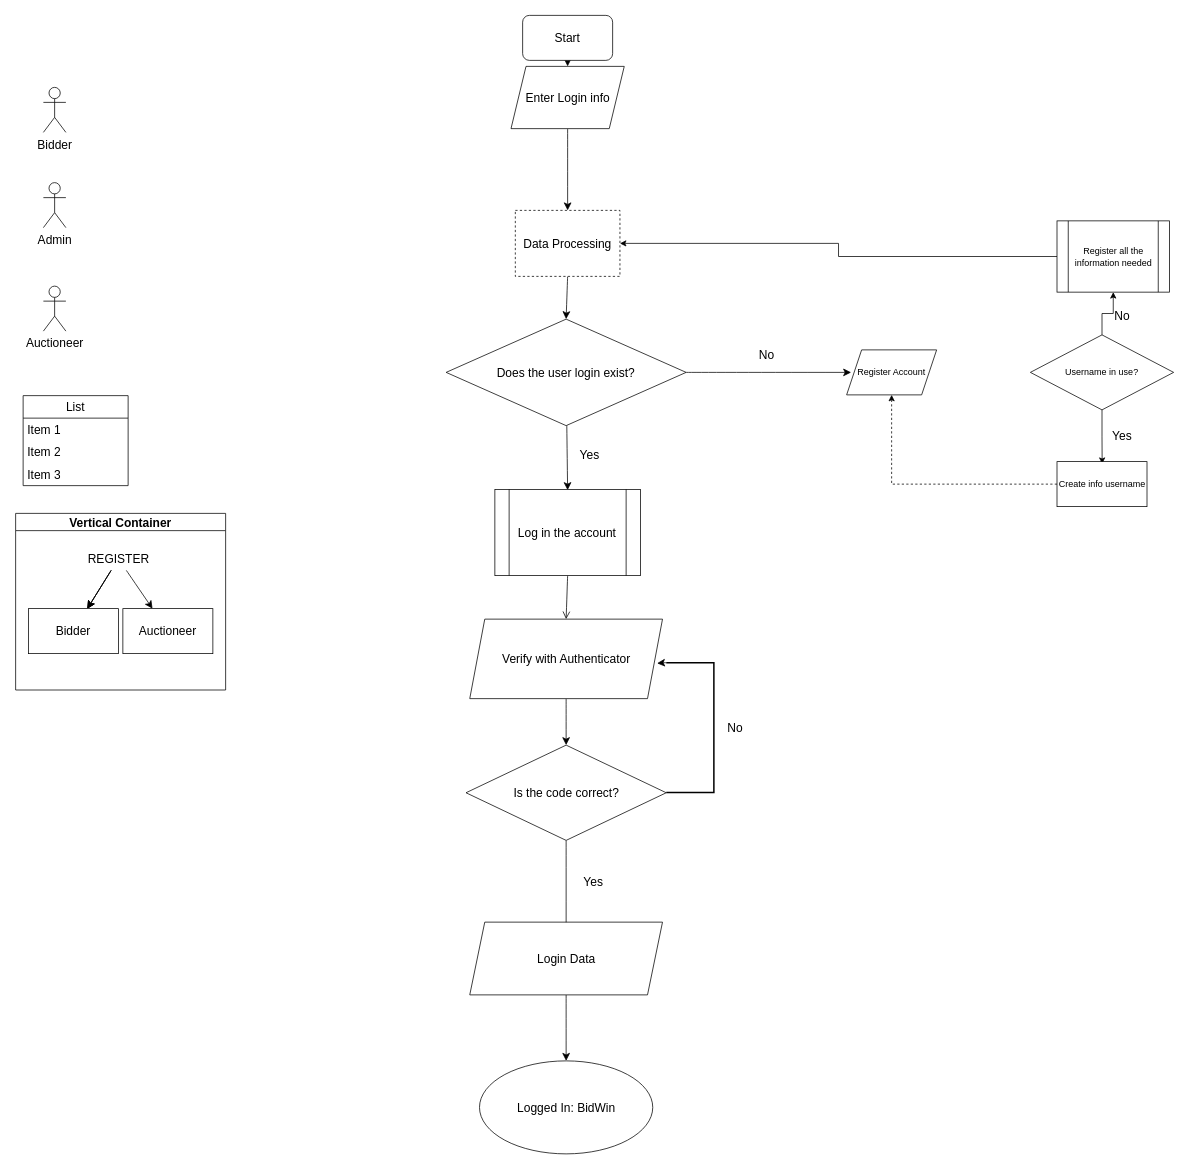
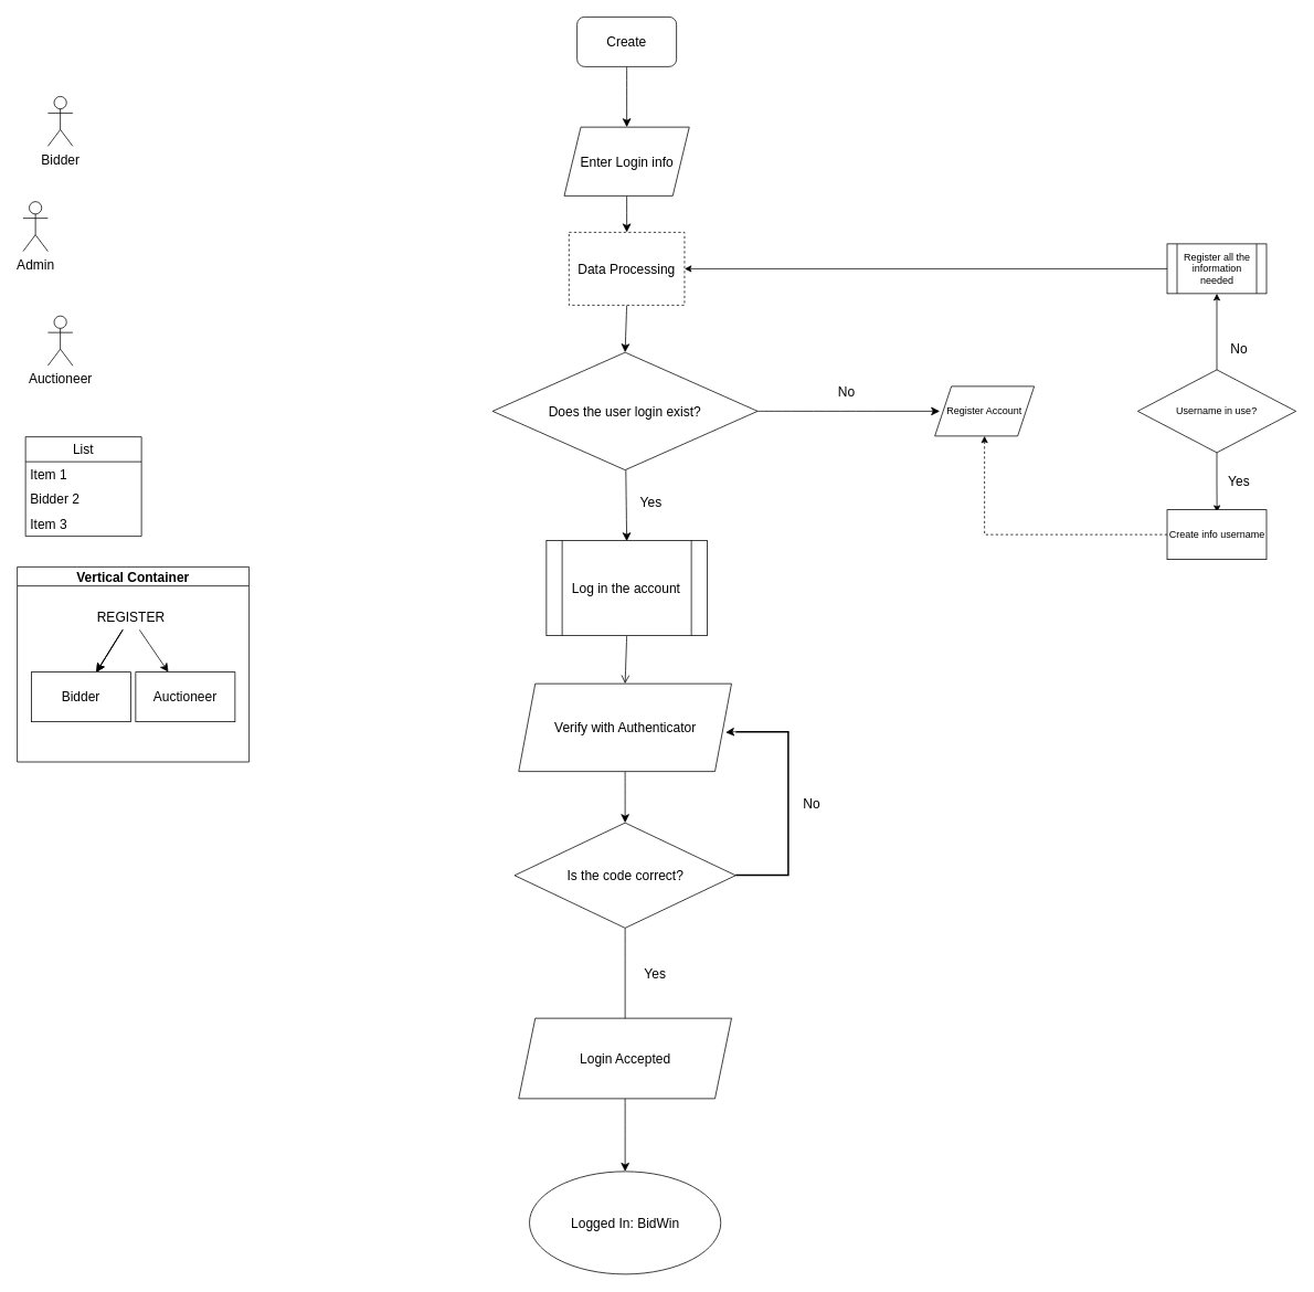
  <mxCell id="0" />
  <mxCell id="1" parent="0" />
  <mxCell id="2" value="Bidder&lt;br&gt;" style="shape=umlActor;verticalLabelPosition=bottom;verticalAlign=top;html=1;outlineConnect=0;fontSize=16;" parent="1" vertex="1"><mxGeometry x="57" y="116" width="30" height="60" as="geometry" /></mxCell>
  <mxCell id="3" value="Auctioneer" style="shape=umlActor;verticalLabelPosition=bottom;verticalAlign=top;html=1;outlineConnect=0;fontSize=16;" parent="1" vertex="1"><mxGeometry x="57" y="381" width="30" height="60" as="geometry" /></mxCell>
- <mxCell id="4" value="Admin&lt;br&gt;" style="shape=umlActor;verticalLabelPosition=bottom;verticalAlign=top;html=1;outlineConnect=0;fontSize=16;" parent="1" vertex="1"><mxGeometry x="57" y="243" width="30" height="60" as="geometry" /></mxCell>
+ <mxCell id="4" value="Admin&lt;br&gt;" style="shape=umlActor;verticalLabelPosition=bottom;verticalAlign=top;html=1;outlineConnect=0;fontSize=16;" parent="1" vertex="1"><mxGeometry x="27" y="243" width="30" height="60" as="geometry" /></mxCell>
  <mxCell id="5" value="List" style="swimlane;fontStyle=0;childLayout=stackLayout;horizontal=1;startSize=30;horizontalStack=0;resizeParent=1;resizeParentMax=0;resizeLast=0;collapsible=1;marginBottom=0;whiteSpace=wrap;html=1;fontSize=16;" parent="1" vertex="1"><mxGeometry x="30" y="527" width="140" height="120" as="geometry" /></mxCell>
  <mxCell id="6" value="Item 1" style="text;strokeColor=none;fillColor=none;align=left;verticalAlign=middle;spacingLeft=4;spacingRight=4;overflow=hidden;points=[[0,0.5],[1,0.5]];portConstraint=eastwest;rotatable=0;whiteSpace=wrap;html=1;fontSize=16;" parent="5" vertex="1"><mxGeometry y="30" width="140" height="30" as="geometry" /></mxCell>
- <mxCell id="7" value="Item 2" style="text;strokeColor=none;fillColor=none;align=left;verticalAlign=middle;spacingLeft=4;spacingRight=4;overflow=hidden;points=[[0,0.5],[1,0.5]];portConstraint=eastwest;rotatable=0;whiteSpace=wrap;html=1;fontSize=16;" parent="5" vertex="1"><mxGeometry y="60" width="140" height="30" as="geometry" /></mxCell>
+ <mxCell id="7" value="Bidder 2" style="text;strokeColor=none;fillColor=none;align=left;verticalAlign=middle;spacingLeft=4;spacingRight=4;overflow=hidden;points=[[0,0.5],[1,0.5]];portConstraint=eastwest;rotatable=0;whiteSpace=wrap;html=1;fontSize=16;" parent="5" vertex="1"><mxGeometry y="60" width="140" height="30" as="geometry" /></mxCell>
  <mxCell id="8" value="Item 3" style="text;strokeColor=none;fillColor=none;align=left;verticalAlign=middle;spacingLeft=4;spacingRight=4;overflow=hidden;points=[[0,0.5],[1,0.5]];portConstraint=eastwest;rotatable=0;whiteSpace=wrap;html=1;fontSize=16;" parent="5" vertex="1"><mxGeometry y="90" width="140" height="30" as="geometry" /></mxCell>
  <mxCell id="9" value="Vertical Container" style="swimlane;whiteSpace=wrap;html=1;fontSize=16;" parent="1" vertex="1"><mxGeometry x="20" y="684" width="280" height="235.5" as="geometry" /></mxCell>
  <mxCell id="10" value="" style="edgeStyle=none;curved=1;rounded=0;orthogonalLoop=1;jettySize=auto;html=1;fontSize=12;startSize=8;endSize=8;" parent="9" source="13" target="14" edge="1"><mxGeometry relative="1" as="geometry" /></mxCell>
  <mxCell id="11" value="" style="edgeStyle=none;curved=1;rounded=0;orthogonalLoop=1;jettySize=auto;html=1;fontSize=12;startSize=8;endSize=8;" parent="9" source="13" target="14" edge="1"><mxGeometry relative="1" as="geometry" /></mxCell>
  <mxCell id="12" value="" style="edgeStyle=none;curved=1;rounded=0;orthogonalLoop=1;jettySize=auto;html=1;fontSize=12;startSize=8;endSize=8;" parent="9" source="13" target="14" edge="1"><mxGeometry relative="1" as="geometry" /></mxCell>
  <mxCell id="13" value="REGISTER" style="text;html=1;align=center;verticalAlign=middle;resizable=0;points=[];autosize=1;strokeColor=none;fillColor=none;fontSize=16;" parent="9" vertex="1"><mxGeometry x="87" y="45" width="100" height="31" as="geometry" /></mxCell>
  <mxCell id="14" value="Bidder" style="whiteSpace=wrap;html=1;fontSize=16;" parent="9" vertex="1"><mxGeometry x="17" y="127" width="120" height="60" as="geometry" /></mxCell>
  <mxCell id="15" value="Auctioneer" style="whiteSpace=wrap;html=1;fontSize=16;" parent="9" vertex="1"><mxGeometry x="143" y="127" width="120" height="60" as="geometry" /></mxCell>
  <mxCell id="16" value="" style="edgeStyle=none;curved=1;rounded=0;orthogonalLoop=1;jettySize=auto;html=1;fontSize=12;startSize=8;endSize=8;" parent="9" source="13" target="15" edge="1"><mxGeometry relative="1" as="geometry" /></mxCell>
  <mxCell id="17" style="edgeStyle=none;curved=1;rounded=0;orthogonalLoop=1;jettySize=auto;html=1;exitX=0.5;exitY=1;exitDx=0;exitDy=0;entryX=0.5;entryY=0;entryDx=0;entryDy=0;fontSize=12;startSize=8;endSize=8;" parent="1" source="18" target="20" edge="1"><mxGeometry relative="1" as="geometry" /></mxCell>
- <mxCell id="18" value="Start" style="rounded=1;whiteSpace=wrap;html=1;fontSize=16;" parent="1" vertex="1"><mxGeometry x="696" y="20" width="120" height="60" as="geometry" /></mxCell>
+ <mxCell id="18" value="Create" style="rounded=1;whiteSpace=wrap;html=1;fontSize=16;" parent="1" vertex="1"><mxGeometry x="696" y="20" width="120" height="60" as="geometry" /></mxCell>
  <mxCell id="19" style="edgeStyle=none;curved=1;rounded=0;orthogonalLoop=1;jettySize=auto;html=1;exitX=0.5;exitY=1;exitDx=0;exitDy=0;entryX=0.5;entryY=0;entryDx=0;entryDy=0;fontSize=12;startSize=8;endSize=8;" parent="1" source="20" target="22" edge="1"><mxGeometry relative="1" as="geometry" /></mxCell>
- <mxCell id="20" value="Enter Login info" style="shape=parallelogram;perimeter=parallelogramPerimeter;whiteSpace=wrap;html=1;fixedSize=1;fontSize=16;" parent="1" vertex="1"><mxGeometry x="680.5" y="88" width="151" height="83" as="geometry" /></mxCell>
+ <mxCell id="20" value="Enter Login info" style="shape=parallelogram;perimeter=parallelogramPerimeter;whiteSpace=wrap;html=1;fixedSize=1;fontSize=16;" parent="1" vertex="1"><mxGeometry x="680.5" y="153" width="151" height="83" as="geometry" /></mxCell>
  <mxCell id="21" style="edgeStyle=none;curved=1;rounded=0;orthogonalLoop=1;jettySize=auto;html=1;exitX=0.5;exitY=1;exitDx=0;exitDy=0;entryX=0.5;entryY=0;entryDx=0;entryDy=0;fontSize=12;startSize=8;endSize=8;" parent="1" source="22" target="25" edge="1"><mxGeometry relative="1" as="geometry" /></mxCell>
  <mxCell id="22" value="Data Processing" style="rounded=0;whiteSpace=wrap;html=1;fontSize=16;dashed=1;" parent="1" vertex="1"><mxGeometry x="686.25" y="280" width="139.5" height="88" as="geometry" /></mxCell>
  <mxCell id="23" style="edgeStyle=none;curved=1;rounded=0;orthogonalLoop=1;jettySize=auto;html=1;entryX=0.5;entryY=0;entryDx=0;entryDy=0;fontSize=12;startSize=8;endSize=8;" parent="1" source="25" edge="1"><mxGeometry relative="1" as="geometry"><mxPoint x="756" y="653" as="targetPoint" /></mxGeometry></mxCell>
  <mxCell id="24" value="" style="edgeStyle=none;curved=1;rounded=0;orthogonalLoop=1;jettySize=auto;html=1;fontSize=12;startSize=8;endSize=8;" parent="1" source="25" edge="1"><mxGeometry relative="1" as="geometry"><mxPoint x="1134" y="496" as="targetPoint" /></mxGeometry></mxCell>
  <mxCell id="25" value="Does the user login exist?" style="rhombus;whiteSpace=wrap;html=1;fontSize=16;" parent="1" vertex="1"><mxGeometry x="594" y="425" width="320" height="142" as="geometry" /></mxCell>
  <mxCell id="26" value="Yes" style="text;html=1;align=center;verticalAlign=middle;resizable=0;points=[];autosize=1;strokeColor=none;fillColor=none;fontSize=16;" parent="1" vertex="1"><mxGeometry x="763" y="590" width="44" height="31" as="geometry" /></mxCell>
  <mxCell id="27" style="edgeStyle=none;curved=1;rounded=0;orthogonalLoop=1;jettySize=auto;html=1;exitX=0.5;exitY=1;exitDx=0;exitDy=0;entryX=0.5;entryY=0;entryDx=0;entryDy=0;fontSize=12;startSize=8;endSize=8;endArrow=open;" parent="1" source="28" target="31" edge="1"><mxGeometry relative="1" as="geometry" /></mxCell>
  <mxCell id="28" value="Log in the account" style="shape=process;whiteSpace=wrap;html=1;backgroundOutline=1;fontSize=16;" parent="1" vertex="1"><mxGeometry x="659" y="652" width="194" height="115" as="geometry" /></mxCell>
  <mxCell id="29" value="No" style="text;html=1;align=center;verticalAlign=middle;resizable=0;points=[];autosize=1;strokeColor=none;fillColor=none;fontSize=16;" parent="1" vertex="1"><mxGeometry x="1002" y="456" width="38" height="31" as="geometry" /></mxCell>
  <mxCell id="30" style="edgeStyle=none;curved=1;rounded=0;orthogonalLoop=1;jettySize=auto;html=1;exitX=0.5;exitY=1;exitDx=0;exitDy=0;entryX=0.5;entryY=0;entryDx=0;entryDy=0;fontSize=12;startSize=8;endSize=8;" parent="1" source="31" target="33" edge="1"><mxGeometry relative="1" as="geometry" /></mxCell>
  <mxCell id="31" value="Verify with Authenticator" style="shape=parallelogram;perimeter=parallelogramPerimeter;whiteSpace=wrap;html=1;fixedSize=1;fontSize=16;" parent="1" vertex="1"><mxGeometry x="625.5" y="825" width="257" height="106" as="geometry" /></mxCell>
  <mxCell id="32" value="" style="edgeStyle=none;curved=1;rounded=0;orthogonalLoop=1;jettySize=auto;html=1;fontSize=12;startSize=8;endSize=8;" parent="1" source="33" edge="1"><mxGeometry relative="1" as="geometry"><mxPoint x="754" y="1273.5" as="targetPoint" /></mxGeometry></mxCell>
  <mxCell id="33" value="Is the code correct?" style="rhombus;whiteSpace=wrap;html=1;fontSize=16;" parent="1" vertex="1"><mxGeometry x="620.5" y="993" width="267" height="127" as="geometry" /></mxCell>
  <mxCell id="34" value="Yes" style="text;html=1;align=center;verticalAlign=middle;resizable=0;points=[];autosize=1;strokeColor=none;fillColor=none;fontSize=16;" parent="1" vertex="1"><mxGeometry x="768" y="1159" width="44" height="31" as="geometry" /></mxCell>
  <mxCell id="35" style="edgeStyle=none;curved=1;rounded=0;orthogonalLoop=1;jettySize=auto;html=1;exitX=1;exitY=1;exitDx=0;exitDy=0;exitPerimeter=0;entryX=0.972;entryY=0.555;entryDx=0;entryDy=0;entryPerimeter=0;fontSize=12;startSize=8;endSize=8;" parent="1" source="36" target="31" edge="1"><mxGeometry relative="1" as="geometry" /></mxCell>
  <mxCell id="36" value="" style="strokeWidth=2;html=1;shape=mxgraph.flowchart.annotation_1;align=left;pointerEvents=1;fontSize=16;direction=west;" parent="1" vertex="1"><mxGeometry x="887.5" y="883" width="63.5" height="173" as="geometry" /></mxCell>
  <mxCell id="37" value="No" style="text;html=1;align=center;verticalAlign=middle;resizable=0;points=[];autosize=1;strokeColor=none;fillColor=none;fontSize=16;" parent="1" vertex="1"><mxGeometry x="960" y="954" width="38" height="31" as="geometry" /></mxCell>
  <mxCell id="38" style="edgeStyle=none;curved=1;rounded=0;orthogonalLoop=1;jettySize=auto;html=1;exitX=0.5;exitY=1;exitDx=0;exitDy=0;entryX=0.5;entryY=0;entryDx=0;entryDy=0;fontSize=12;startSize=8;endSize=8;" parent="1" source="39" target="40" edge="1"><mxGeometry relative="1" as="geometry" /></mxCell>
- <mxCell id="39" value="Login Data" style="shape=parallelogram;perimeter=parallelogramPerimeter;whiteSpace=wrap;html=1;fixedSize=1;fontSize=16;" parent="1" vertex="1"><mxGeometry x="625.5" y="1229" width="257" height="97" as="geometry" /></mxCell>
+ <mxCell id="39" value="Login Accepted" style="shape=parallelogram;perimeter=parallelogramPerimeter;whiteSpace=wrap;html=1;fixedSize=1;fontSize=16;" parent="1" vertex="1"><mxGeometry x="625.5" y="1229" width="257" height="97" as="geometry" /></mxCell>
  <mxCell id="40" value="Logged In: BidWin" style="ellipse;whiteSpace=wrap;html=1;fontSize=16;" parent="1" vertex="1"><mxGeometry x="638.5" y="1414" width="231" height="124" as="geometry" /></mxCell>
  <mxCell id="41" value="Register Account" style="shape=parallelogram;perimeter=parallelogramPerimeter;whiteSpace=wrap;html=1;fixedSize=1;" vertex="1" parent="1"><mxGeometry x="1128" y="466" width="120" height="60" as="geometry" /></mxCell>
  <mxCell id="42" style="edgeStyle=orthogonalEdgeStyle;rounded=0;orthogonalLoop=1;jettySize=auto;html=1;exitX=0.5;exitY=0;exitDx=0;exitDy=0;entryX=0.5;entryY=1;entryDx=0;entryDy=0;" edge="1" parent="1" source="44" target="50"><mxGeometry relative="1" as="geometry"><mxPoint x="1468.714" y="379.143" as="targetPoint" /></mxGeometry></mxCell>
  <mxCell id="43" style="edgeStyle=orthogonalEdgeStyle;rounded=0;orthogonalLoop=1;jettySize=auto;html=1;exitX=0.5;exitY=1;exitDx=0;exitDy=0;" edge="1" parent="1" source="44"><mxGeometry relative="1" as="geometry"><mxPoint x="1468.714" y="618" as="targetPoint" /></mxGeometry></mxCell>
  <mxCell id="44" value="Username in use?" style="rhombus;whiteSpace=wrap;html=1;" vertex="1" parent="1"><mxGeometry x="1373" y="446" width="191" height="100" as="geometry" /></mxCell>
  <mxCell id="45" value="No" style="text;html=1;align=center;verticalAlign=middle;resizable=0;points=[];autosize=1;strokeColor=none;fillColor=none;fontSize=16;" vertex="1" parent="1"><mxGeometry x="1476" y="405" width="38" height="31" as="geometry" /></mxCell>
  <mxCell id="46" value="Yes" style="text;html=1;align=center;verticalAlign=middle;resizable=0;points=[];autosize=1;strokeColor=none;fillColor=none;fontSize=16;" vertex="1" parent="1"><mxGeometry x="1473" y="565" width="44" height="31" as="geometry" /></mxCell>
  <mxCell id="47" style="edgeStyle=orthogonalEdgeStyle;rounded=0;orthogonalLoop=1;jettySize=auto;html=1;exitX=0;exitY=0.5;exitDx=0;exitDy=0;entryX=0.5;entryY=1;entryDx=0;entryDy=0;dashed=1;" edge="1" parent="1" source="48" target="41"><mxGeometry relative="1" as="geometry" /></mxCell>
  <mxCell id="48" value="Create info username" style="rounded=0;whiteSpace=wrap;html=1;" vertex="1" parent="1"><mxGeometry x="1408.5" y="615" width="120" height="60" as="geometry" /></mxCell>
  <mxCell id="49" style="edgeStyle=orthogonalEdgeStyle;rounded=0;orthogonalLoop=1;jettySize=auto;html=1;exitX=0;exitY=0.5;exitDx=0;exitDy=0;" edge="1" parent="1" source="50" target="22"><mxGeometry relative="1" as="geometry" /></mxCell>
- <mxCell id="50" value="Register all the information needed" style="shape=process;whiteSpace=wrap;html=1;backgroundOutline=1;" vertex="1" parent="1"><mxGeometry x="1408.5" y="294" width="150" height="95" as="geometry" /></mxCell>
+ <mxCell id="50" value="Register all the information needed" style="shape=process;whiteSpace=wrap;html=1;backgroundOutline=1;" vertex="1" parent="1"><mxGeometry x="1408.5" y="294" width="120" height="60" as="geometry" /></mxCell>
